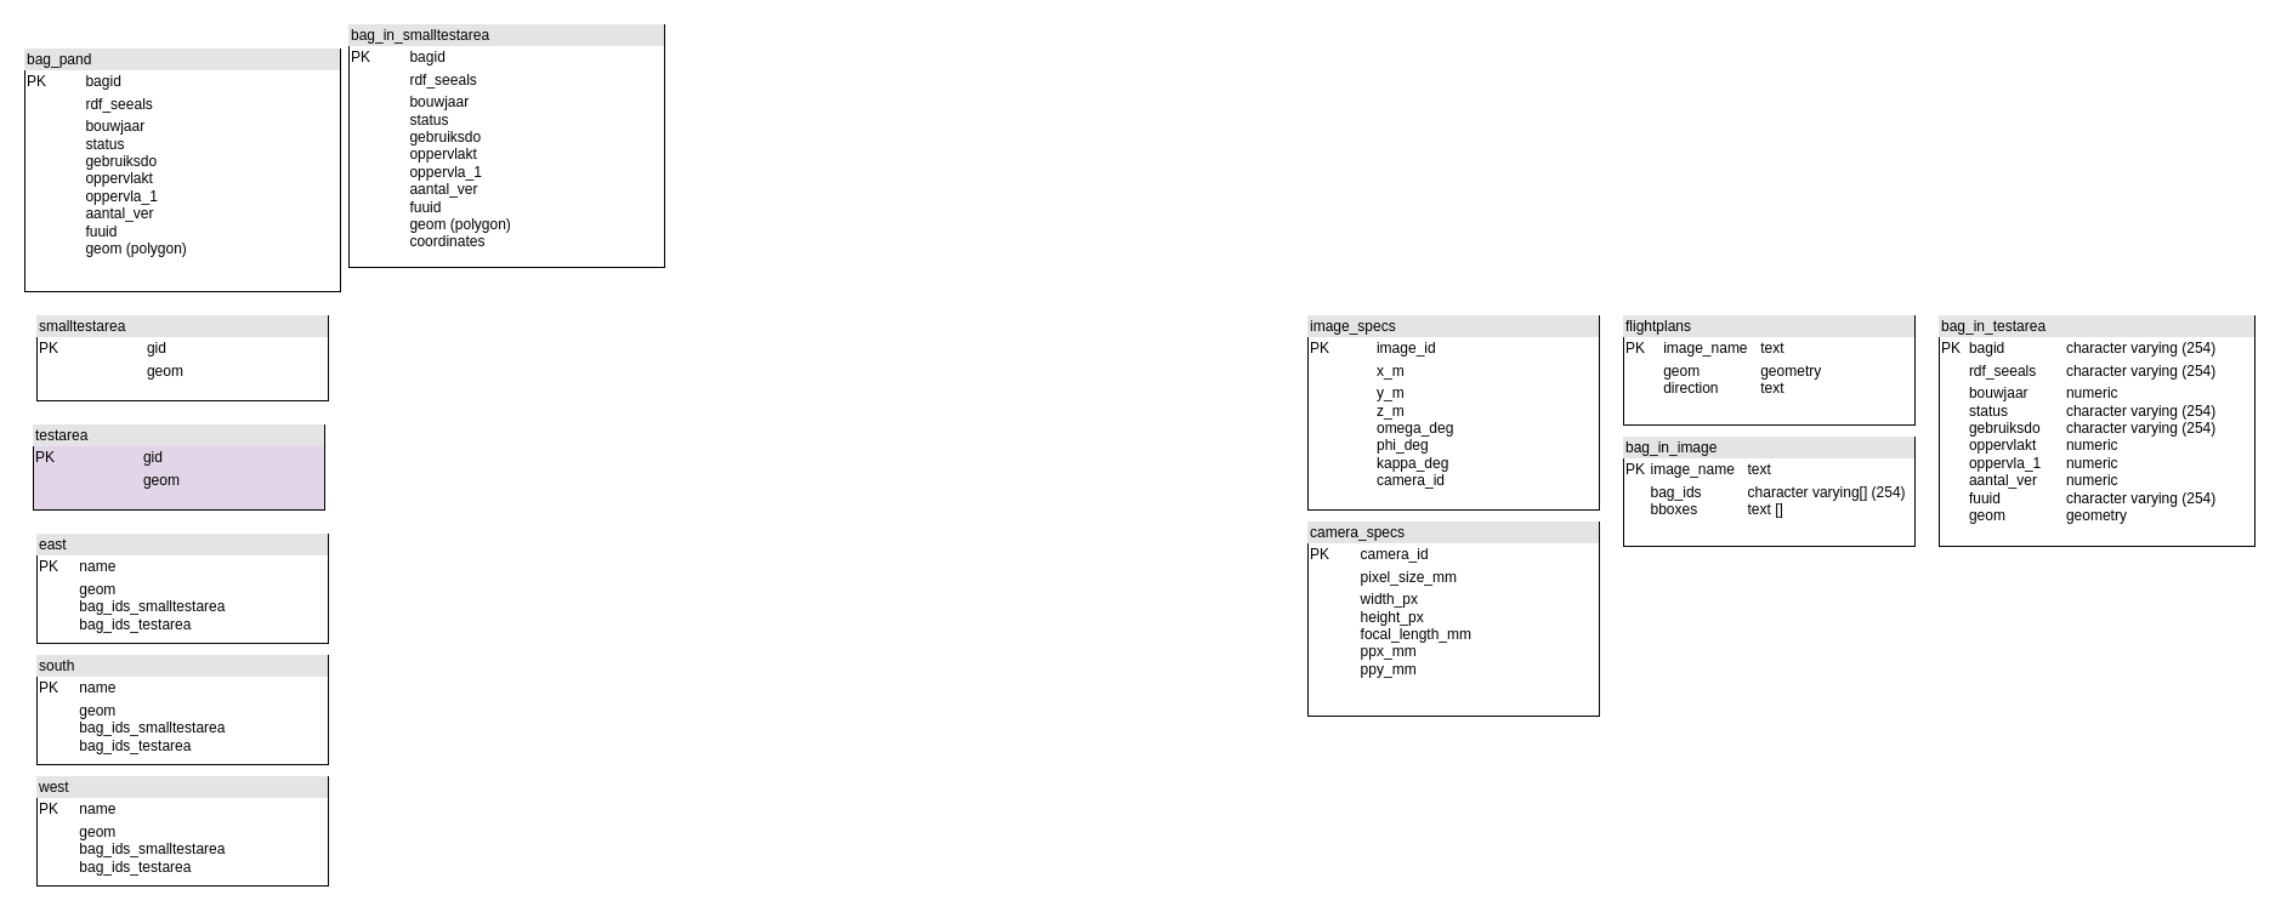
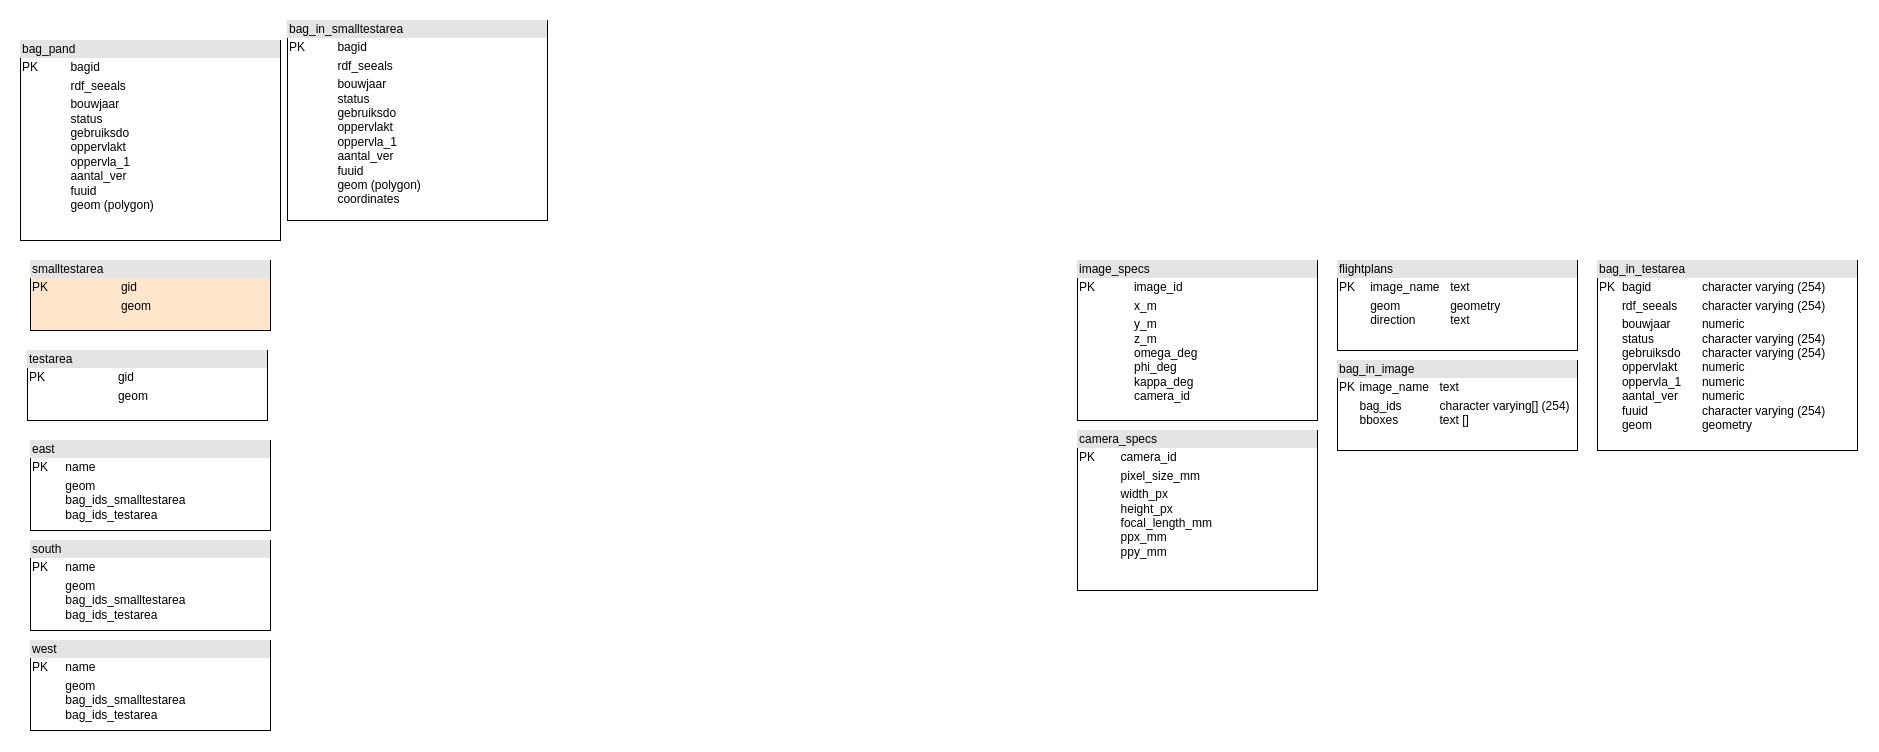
  <mxCell id="0" />
  <mxCell id="1" parent="0" />
  <mxCell id="2" value="&lt;div style=&quot;box-sizing: border-box; width: 100%; background: rgb(228, 228, 228); padding: 2px;&quot;&gt;image_specs&lt;/div&gt;&lt;table style=&quot;width:100%;font-size:1em;&quot; cellpadding=&quot;2&quot; cellspacing=&quot;0&quot;&gt;&lt;tbody&gt;&lt;tr&gt;&lt;td&gt;PK&lt;/td&gt;&lt;td&gt;image_id&lt;/td&gt;&lt;/tr&gt;&lt;tr&gt;&lt;td&gt;&lt;br&gt;&lt;/td&gt;&lt;td&gt;x_m&lt;/td&gt;&lt;/tr&gt;&lt;tr&gt;&lt;td&gt;&lt;br&gt;&lt;/td&gt;&lt;td&gt;y_m&lt;br&gt;z_m&lt;br&gt;omega_deg&lt;br&gt;phi_deg&lt;br&gt;kappa_deg&lt;br&gt;camera_id&lt;/td&gt;&lt;/tr&gt;&lt;/tbody&gt;&lt;/table&gt;" style="verticalAlign=top;align=left;overflow=fill;html=1;whiteSpace=wrap;" parent="1" vertex="1"><mxGeometry x="1077" y="260" width="240" height="160" as="geometry" /></mxCell>
- <mxCell id="3" value="&lt;div style=&quot;box-sizing: border-box; width: 100%; background: rgb(228, 228, 228); padding: 2px;&quot;&gt;testarea&lt;/div&gt;&lt;table style=&quot;width:100%;font-size:1em;&quot; cellpadding=&quot;2&quot; cellspacing=&quot;0&quot;&gt;&lt;tbody&gt;&lt;tr&gt;&lt;td&gt;PK&lt;/td&gt;&lt;td&gt;gid&lt;/td&gt;&lt;/tr&gt;&lt;tr&gt;&lt;td&gt;&lt;br&gt;&lt;/td&gt;&lt;td&gt;geom&lt;/td&gt;&lt;/tr&gt;&lt;/tbody&gt;&lt;/table&gt;" style="verticalAlign=top;align=left;overflow=fill;html=1;whiteSpace=wrap;fillColor=#e1d5e7;" parent="1" vertex="1"><mxGeometry x="27" y="350" width="240" height="70" as="geometry" /></mxCell>
- <mxCell id="4" value="&lt;div style=&quot;box-sizing: border-box; width: 100%; background: rgb(228, 228, 228); padding: 2px;&quot;&gt;smalltestarea&lt;/div&gt;&lt;table style=&quot;width:100%;font-size:1em;&quot; cellpadding=&quot;2&quot; cellspacing=&quot;0&quot;&gt;&lt;tbody&gt;&lt;tr&gt;&lt;td&gt;PK&lt;/td&gt;&lt;td&gt;gid&lt;/td&gt;&lt;/tr&gt;&lt;tr&gt;&lt;td&gt;&lt;br&gt;&lt;/td&gt;&lt;td&gt;geom&lt;/td&gt;&lt;/tr&gt;&lt;/tbody&gt;&lt;/table&gt;" style="verticalAlign=top;align=left;overflow=fill;html=1;whiteSpace=wrap;" parent="1" vertex="1"><mxGeometry x="30" y="260" width="240" height="70" as="geometry" /></mxCell>
+ <mxCell id="3" value="&lt;div style=&quot;box-sizing: border-box; width: 100%; background: rgb(228, 228, 228); padding: 2px;&quot;&gt;testarea&lt;/div&gt;&lt;table style=&quot;width:100%;font-size:1em;&quot; cellpadding=&quot;2&quot; cellspacing=&quot;0&quot;&gt;&lt;tbody&gt;&lt;tr&gt;&lt;td&gt;PK&lt;/td&gt;&lt;td&gt;gid&lt;/td&gt;&lt;/tr&gt;&lt;tr&gt;&lt;td&gt;&lt;br&gt;&lt;/td&gt;&lt;td&gt;geom&lt;/td&gt;&lt;/tr&gt;&lt;/tbody&gt;&lt;/table&gt;" style="verticalAlign=top;align=left;overflow=fill;html=1;whiteSpace=wrap;" parent="1" vertex="1"><mxGeometry x="27" y="350" width="240" height="70" as="geometry" /></mxCell>
+ <mxCell id="4" value="&lt;div style=&quot;box-sizing: border-box; width: 100%; background: rgb(228, 228, 228); padding: 2px;&quot;&gt;smalltestarea&lt;/div&gt;&lt;table style=&quot;width:100%;font-size:1em;&quot; cellpadding=&quot;2&quot; cellspacing=&quot;0&quot;&gt;&lt;tbody&gt;&lt;tr&gt;&lt;td&gt;PK&lt;/td&gt;&lt;td&gt;gid&lt;/td&gt;&lt;/tr&gt;&lt;tr&gt;&lt;td&gt;&lt;br&gt;&lt;/td&gt;&lt;td&gt;geom&lt;/td&gt;&lt;/tr&gt;&lt;/tbody&gt;&lt;/table&gt;" style="verticalAlign=top;align=left;overflow=fill;html=1;whiteSpace=wrap;fillColor=#ffe6cc;" parent="1" vertex="1"><mxGeometry x="30" y="260" width="240" height="70" as="geometry" /></mxCell>
  <mxCell id="5" value="&lt;div style=&quot;box-sizing: border-box; width: 100%; background: rgb(228, 228, 228); padding: 2px;&quot;&gt;flightplans&lt;/div&gt;&lt;table style=&quot;width:100%;font-size:1em;&quot; cellpadding=&quot;2&quot; cellspacing=&quot;0&quot;&gt;&lt;tbody&gt;&lt;tr&gt;&lt;td&gt;PK&lt;/td&gt;&lt;td&gt;image_name&lt;span style=&quot;white-space: pre;&quot;&gt;&#09;&lt;/span&gt;text&lt;/td&gt;&lt;/tr&gt;&lt;tr&gt;&lt;td&gt;&lt;br&gt;&lt;/td&gt;&lt;td&gt;geom&lt;span style=&quot;white-space: pre;&quot;&gt;&#09;&lt;/span&gt;&lt;span style=&quot;white-space: pre;&quot;&gt;&#09;&lt;/span&gt;geometry&lt;br&gt;direction&lt;span style=&quot;white-space: pre;&quot;&gt;&#09;&lt;/span&gt;&lt;span style=&quot;white-space: pre;&quot;&gt;&#09;&lt;/span&gt;text&lt;br&gt;&lt;br&gt;&lt;br&gt;&lt;/td&gt;&lt;/tr&gt;&lt;/tbody&gt;&lt;/table&gt;" style="verticalAlign=top;align=left;overflow=fill;html=1;whiteSpace=wrap;" parent="1" vertex="1"><mxGeometry x="1337" y="260" width="240" height="90" as="geometry" /></mxCell>
  <mxCell id="6" value="&lt;div style=&quot;box-sizing: border-box; width: 100%; background: rgb(228, 228, 228); padding: 2px;&quot;&gt;camera_specs&lt;/div&gt;&lt;table style=&quot;width:100%;font-size:1em;&quot; cellpadding=&quot;2&quot; cellspacing=&quot;0&quot;&gt;&lt;tbody&gt;&lt;tr&gt;&lt;td&gt;PK&lt;/td&gt;&lt;td&gt;camera_id&lt;/td&gt;&lt;/tr&gt;&lt;tr&gt;&lt;td&gt;&lt;br&gt;&lt;/td&gt;&lt;td&gt;pixel_size_mm&lt;/td&gt;&lt;/tr&gt;&lt;tr&gt;&lt;td&gt;&lt;br&gt;&lt;/td&gt;&lt;td&gt;width_px&lt;br&gt;height_px&lt;br&gt;focal_length_mm&lt;br&gt;ppx_mm&lt;br&gt;ppy_mm&lt;/td&gt;&lt;/tr&gt;&lt;/tbody&gt;&lt;/table&gt;" style="verticalAlign=top;align=left;overflow=fill;html=1;whiteSpace=wrap;" parent="1" vertex="1"><mxGeometry x="1077" y="430" width="240" height="160" as="geometry" /></mxCell>
  <mxCell id="7" value="&lt;div style=&quot;box-sizing: border-box; width: 100%; background: rgb(228, 228, 228); padding: 2px;&quot;&gt;bag_pand&lt;/div&gt;&lt;table style=&quot;width:100%;font-size:1em;&quot; cellpadding=&quot;2&quot; cellspacing=&quot;0&quot;&gt;&lt;tbody&gt;&lt;tr&gt;&lt;td&gt;PK&lt;/td&gt;&lt;td&gt;bagid&lt;/td&gt;&lt;/tr&gt;&lt;tr&gt;&lt;td&gt;&lt;br&gt;&lt;/td&gt;&lt;td&gt;rdf_seeals&lt;/td&gt;&lt;/tr&gt;&lt;tr&gt;&lt;td&gt;&lt;br&gt;&lt;/td&gt;&lt;td&gt;bouwjaar&lt;br&gt;status&lt;br&gt;gebruiksdo&lt;br&gt;oppervlakt&lt;br&gt;oppervla_1&lt;br&gt;aantal_ver&lt;br&gt;fuuid&lt;br&gt;geom (polygon)&lt;br&gt;&lt;br&gt;&lt;/td&gt;&lt;/tr&gt;&lt;/tbody&gt;&lt;/table&gt;" style="verticalAlign=top;align=left;overflow=fill;html=1;whiteSpace=wrap;" parent="1" vertex="1"><mxGeometry x="20" y="40" width="260" height="200" as="geometry" /></mxCell>
  <mxCell id="8" value="&lt;div style=&quot;box-sizing: border-box; width: 100%; background: rgb(228, 228, 228); padding: 2px;&quot;&gt;bag_in_testarea&lt;/div&gt;&lt;table style=&quot;width:100%;font-size:1em;&quot; cellpadding=&quot;2&quot; cellspacing=&quot;0&quot;&gt;&lt;tbody&gt;&lt;tr&gt;&lt;td&gt;PK&lt;/td&gt;&lt;td&gt;bagid&lt;span style=&quot;white-space: pre;&quot;&gt;&#09;&lt;span style=&quot;white-space: pre;&quot;&gt;&#09;&lt;/span&gt;&lt;/span&gt;character varying (254)&lt;/td&gt;&lt;/tr&gt;&lt;tr&gt;&lt;td&gt;&lt;br&gt;&lt;/td&gt;&lt;td&gt;rdf_seeals&lt;span style=&quot;white-space: pre;&quot;&gt;&#09;&lt;/span&gt;character varying (254)&lt;/td&gt;&lt;/tr&gt;&lt;tr&gt;&lt;td&gt;&lt;br&gt;&lt;/td&gt;&lt;td&gt;bouwjaar&lt;span style=&quot;white-space: pre;&quot;&gt;&#09;&lt;/span&gt;&lt;span style=&quot;white-space: pre;&quot;&gt;&#09;&lt;/span&gt;numeric&lt;br&gt;status&lt;span style=&quot;white-space: pre;&quot;&gt;&#09;&lt;/span&gt;&lt;span style=&quot;white-space: pre;&quot;&gt;&#09;&lt;/span&gt;character varying (254)&lt;br&gt;gebruiksdo&lt;span style=&quot;white-space: pre;&quot;&gt;&#09;&lt;/span&gt;character varying (254)&lt;br&gt;oppervlakt&lt;span style=&quot;white-space: pre;&quot;&gt;&#09;&lt;/span&gt;numeric&lt;br&gt;oppervla_1&lt;span style=&quot;white-space: pre;&quot;&gt;&#09;&lt;/span&gt;numeric&lt;br&gt;aantal_ver&lt;span style=&quot;white-space: pre;&quot;&gt;&#09;&lt;/span&gt;numeric&lt;br&gt;fuuid&lt;span style=&quot;white-space: pre;&quot;&gt;&#09;&lt;/span&gt;&lt;span style=&quot;white-space: pre;&quot;&gt;&#09;&lt;/span&gt;character varying (254)&lt;br&gt;geom&amp;nbsp;&lt;span style=&quot;white-space: pre;&quot;&gt;&#09;&lt;/span&gt;&lt;span style=&quot;white-space: pre;&quot;&gt;&#09;&lt;/span&gt;geometry&lt;br&gt;&lt;br&gt;&lt;/td&gt;&lt;/tr&gt;&lt;/tbody&gt;&lt;/table&gt;" style="verticalAlign=top;align=left;overflow=fill;html=1;whiteSpace=wrap;" parent="1" vertex="1"><mxGeometry x="1597" y="260" width="260" height="190" as="geometry" /></mxCell>
  <mxCell id="9" value="&lt;div style=&quot;box-sizing: border-box; width: 100%; background: rgb(228, 228, 228); padding: 2px;&quot;&gt;bag_in_smalltestarea&lt;/div&gt;&lt;table style=&quot;width:100%;font-size:1em;&quot; cellpadding=&quot;2&quot; cellspacing=&quot;0&quot;&gt;&lt;tbody&gt;&lt;tr&gt;&lt;td&gt;PK&lt;/td&gt;&lt;td&gt;bagid&lt;/td&gt;&lt;/tr&gt;&lt;tr&gt;&lt;td&gt;&lt;br&gt;&lt;/td&gt;&lt;td&gt;rdf_seeals&lt;/td&gt;&lt;/tr&gt;&lt;tr&gt;&lt;td&gt;&lt;br&gt;&lt;/td&gt;&lt;td&gt;bouwjaar&lt;br&gt;status&lt;br&gt;gebruiksdo&lt;br&gt;oppervlakt&lt;br&gt;oppervla_1&lt;br&gt;aantal_ver&lt;br&gt;fuuid&lt;br&gt;geom (polygon)&lt;br&gt;coordinates&lt;br&gt;&lt;br&gt;&lt;/td&gt;&lt;/tr&gt;&lt;/tbody&gt;&lt;/table&gt;" style="verticalAlign=top;align=left;overflow=fill;html=1;whiteSpace=wrap;" parent="1" vertex="1"><mxGeometry x="287" y="20" width="260" height="200" as="geometry" /></mxCell>
  <mxCell id="10" value="&lt;div style=&quot;box-sizing: border-box; width: 100%; background: rgb(228, 228, 228); padding: 2px;&quot;&gt;east&lt;/div&gt;&lt;table style=&quot;width:100%;font-size:1em;&quot; cellpadding=&quot;2&quot; cellspacing=&quot;0&quot;&gt;&lt;tbody&gt;&lt;tr&gt;&lt;td&gt;PK&lt;/td&gt;&lt;td&gt;name&lt;/td&gt;&lt;/tr&gt;&lt;tr&gt;&lt;td&gt;&lt;br&gt;&lt;/td&gt;&lt;td&gt;geom&lt;br&gt;bag_ids_smalltestarea&lt;br&gt;bag_ids_testarea&lt;br&gt;&lt;br&gt;&lt;br&gt;&lt;/td&gt;&lt;/tr&gt;&lt;/tbody&gt;&lt;/table&gt;" style="verticalAlign=top;align=left;overflow=fill;html=1;whiteSpace=wrap;" parent="1" vertex="1"><mxGeometry x="30" y="440" width="240" height="90" as="geometry" /></mxCell>
  <mxCell id="11" value="&lt;div style=&quot;box-sizing: border-box; width: 100%; background: rgb(228, 228, 228); padding: 2px;&quot;&gt;south&lt;/div&gt;&lt;table style=&quot;width:100%;font-size:1em;&quot; cellpadding=&quot;2&quot; cellspacing=&quot;0&quot;&gt;&lt;tbody&gt;&lt;tr&gt;&lt;td&gt;PK&lt;/td&gt;&lt;td&gt;name&lt;/td&gt;&lt;/tr&gt;&lt;tr&gt;&lt;td&gt;&lt;br&gt;&lt;/td&gt;&lt;td&gt;geom&lt;br&gt;bag_ids_smalltestarea&lt;br&gt;bag_ids_testarea&lt;br&gt;&lt;br&gt;&lt;br&gt;&lt;/td&gt;&lt;/tr&gt;&lt;/tbody&gt;&lt;/table&gt;" style="verticalAlign=top;align=left;overflow=fill;html=1;whiteSpace=wrap;" parent="1" vertex="1"><mxGeometry x="30" y="540" width="240" height="90" as="geometry" /></mxCell>
  <mxCell id="12" value="&lt;div style=&quot;box-sizing: border-box; width: 100%; background: rgb(228, 228, 228); padding: 2px;&quot;&gt;west&lt;/div&gt;&lt;table style=&quot;width:100%;font-size:1em;&quot; cellpadding=&quot;2&quot; cellspacing=&quot;0&quot;&gt;&lt;tbody&gt;&lt;tr&gt;&lt;td&gt;PK&lt;/td&gt;&lt;td&gt;name&lt;/td&gt;&lt;/tr&gt;&lt;tr&gt;&lt;td&gt;&lt;br&gt;&lt;/td&gt;&lt;td&gt;geom&lt;br&gt;bag_ids_smalltestarea&lt;br&gt;bag_ids_testarea&lt;br&gt;&lt;br&gt;&lt;br&gt;&lt;/td&gt;&lt;/tr&gt;&lt;/tbody&gt;&lt;/table&gt;" style="verticalAlign=top;align=left;overflow=fill;html=1;whiteSpace=wrap;" parent="1" vertex="1"><mxGeometry x="30" y="640" width="240" height="90" as="geometry" /></mxCell>
  <mxCell id="13" value="&lt;div style=&quot;box-sizing: border-box; width: 100%; background: rgb(228, 228, 228); padding: 2px;&quot;&gt;bag_in_image&lt;/div&gt;&lt;table style=&quot;width:100%;font-size:1em;&quot; cellpadding=&quot;2&quot; cellspacing=&quot;0&quot;&gt;&lt;tbody&gt;&lt;tr&gt;&lt;td&gt;PK&lt;/td&gt;&lt;td&gt;image_name&lt;span style=&quot;white-space: pre;&quot;&gt;&#09;&lt;/span&gt;text&lt;/td&gt;&lt;/tr&gt;&lt;tr&gt;&lt;td&gt;&lt;br&gt;&lt;/td&gt;&lt;td&gt;bag_ids&lt;span style=&quot;white-space: pre;&quot;&gt;&#09;&lt;/span&gt;&lt;span style=&quot;white-space: pre;&quot;&gt;&#09;&lt;/span&gt;character varying[] (254)&lt;br&gt;bboxes&lt;span style=&quot;white-space: pre;&quot;&gt;&#09;&lt;/span&gt;&lt;span style=&quot;white-space: pre;&quot;&gt;&#09;&lt;/span&gt;text []&lt;br&gt;&lt;br&gt;&lt;br&gt;&lt;/td&gt;&lt;/tr&gt;&lt;/tbody&gt;&lt;/table&gt;" style="verticalAlign=top;align=left;overflow=fill;html=1;whiteSpace=wrap;" vertex="1" parent="1"><mxGeometry x="1337" y="360" width="240" height="90" as="geometry" /></mxCell>
